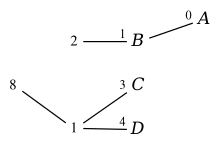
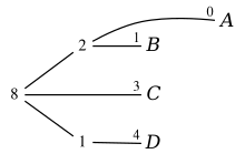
  digraph {
    rankdir=LR
    node [fixedsize=true fontname="Times-Italic" fontsize=14 shape=plaintext]
    edge [arrowhead=none headclip=true labelfontname=Times labelfontsize=10]
    n1 [fontname=Times fontsize=12 height=.18 label=8 width=.2]
    n2 [fontname=Times fontsize=12 height=.18 label=2 width=.2]
    n3 [fontname=Times fontsize=12 height=.18 label=1 width=.2]
    n4 [height=.25 label=A width=.25]
    n5 [height=.25 label=B width=.25]
    n6 [height=.25 label=C width=.25]
    n7 [height=.25 label=D width=.25]
+   n1 -> n2 [headclip="" labelfontname="" labelfontsize=""]
    n1 -> n3 [headclip="" labelfontname="" labelfontsize=""]
-   n5 -> n4 [headlabel=0]
+   n2 -> n4 [headlabel=0]
    n2 -> n5 [headlabel=1]
-   n3 -> n6 [headlabel=3]
+   n1 -> n6 [headlabel=3]
    n3 -> n7 [headlabel=4]
  }
